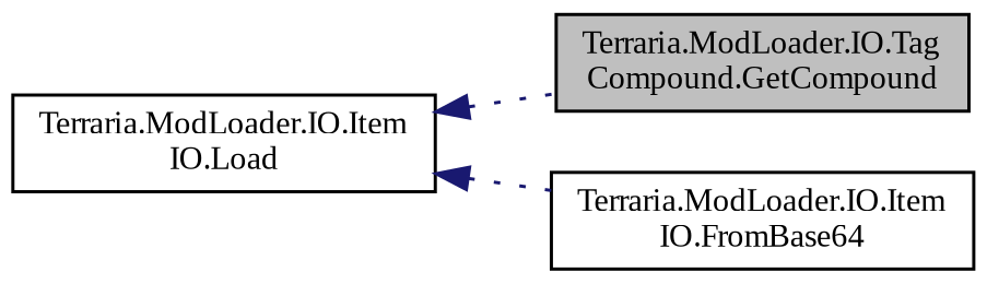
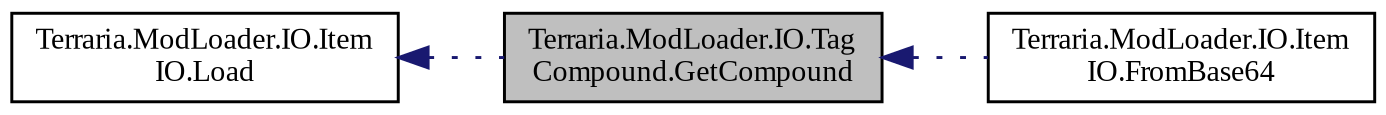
  digraph {
    fontname="Liberation Serif"
    rankdir=LR
    node [color=black fillcolor=white fontname="Liberation Serif" fontsize=10 shape=record style=filled]
    edge [color=midnightblue dir=back fontname="Liberation Serif" fontsize=10 labelfontname=Helvetica labelfontsize=10 style=dotted]
    n1 [fillcolor=grey75 fontcolor=black height=0.2 label="Terraria.ModLoader.IO.Tag\lCompound.GetCompound" width=0.4]
    n2 [height=0.2 label="Terraria.ModLoader.IO.Item\lIO.Load" width=0.4]
    n3 [height=0.2 label="Terraria.ModLoader.IO.Item\lIO.FromBase64" width=0.4]
    n2 -> n1
-   n2 -> n3
+   n1 -> n3
  }
